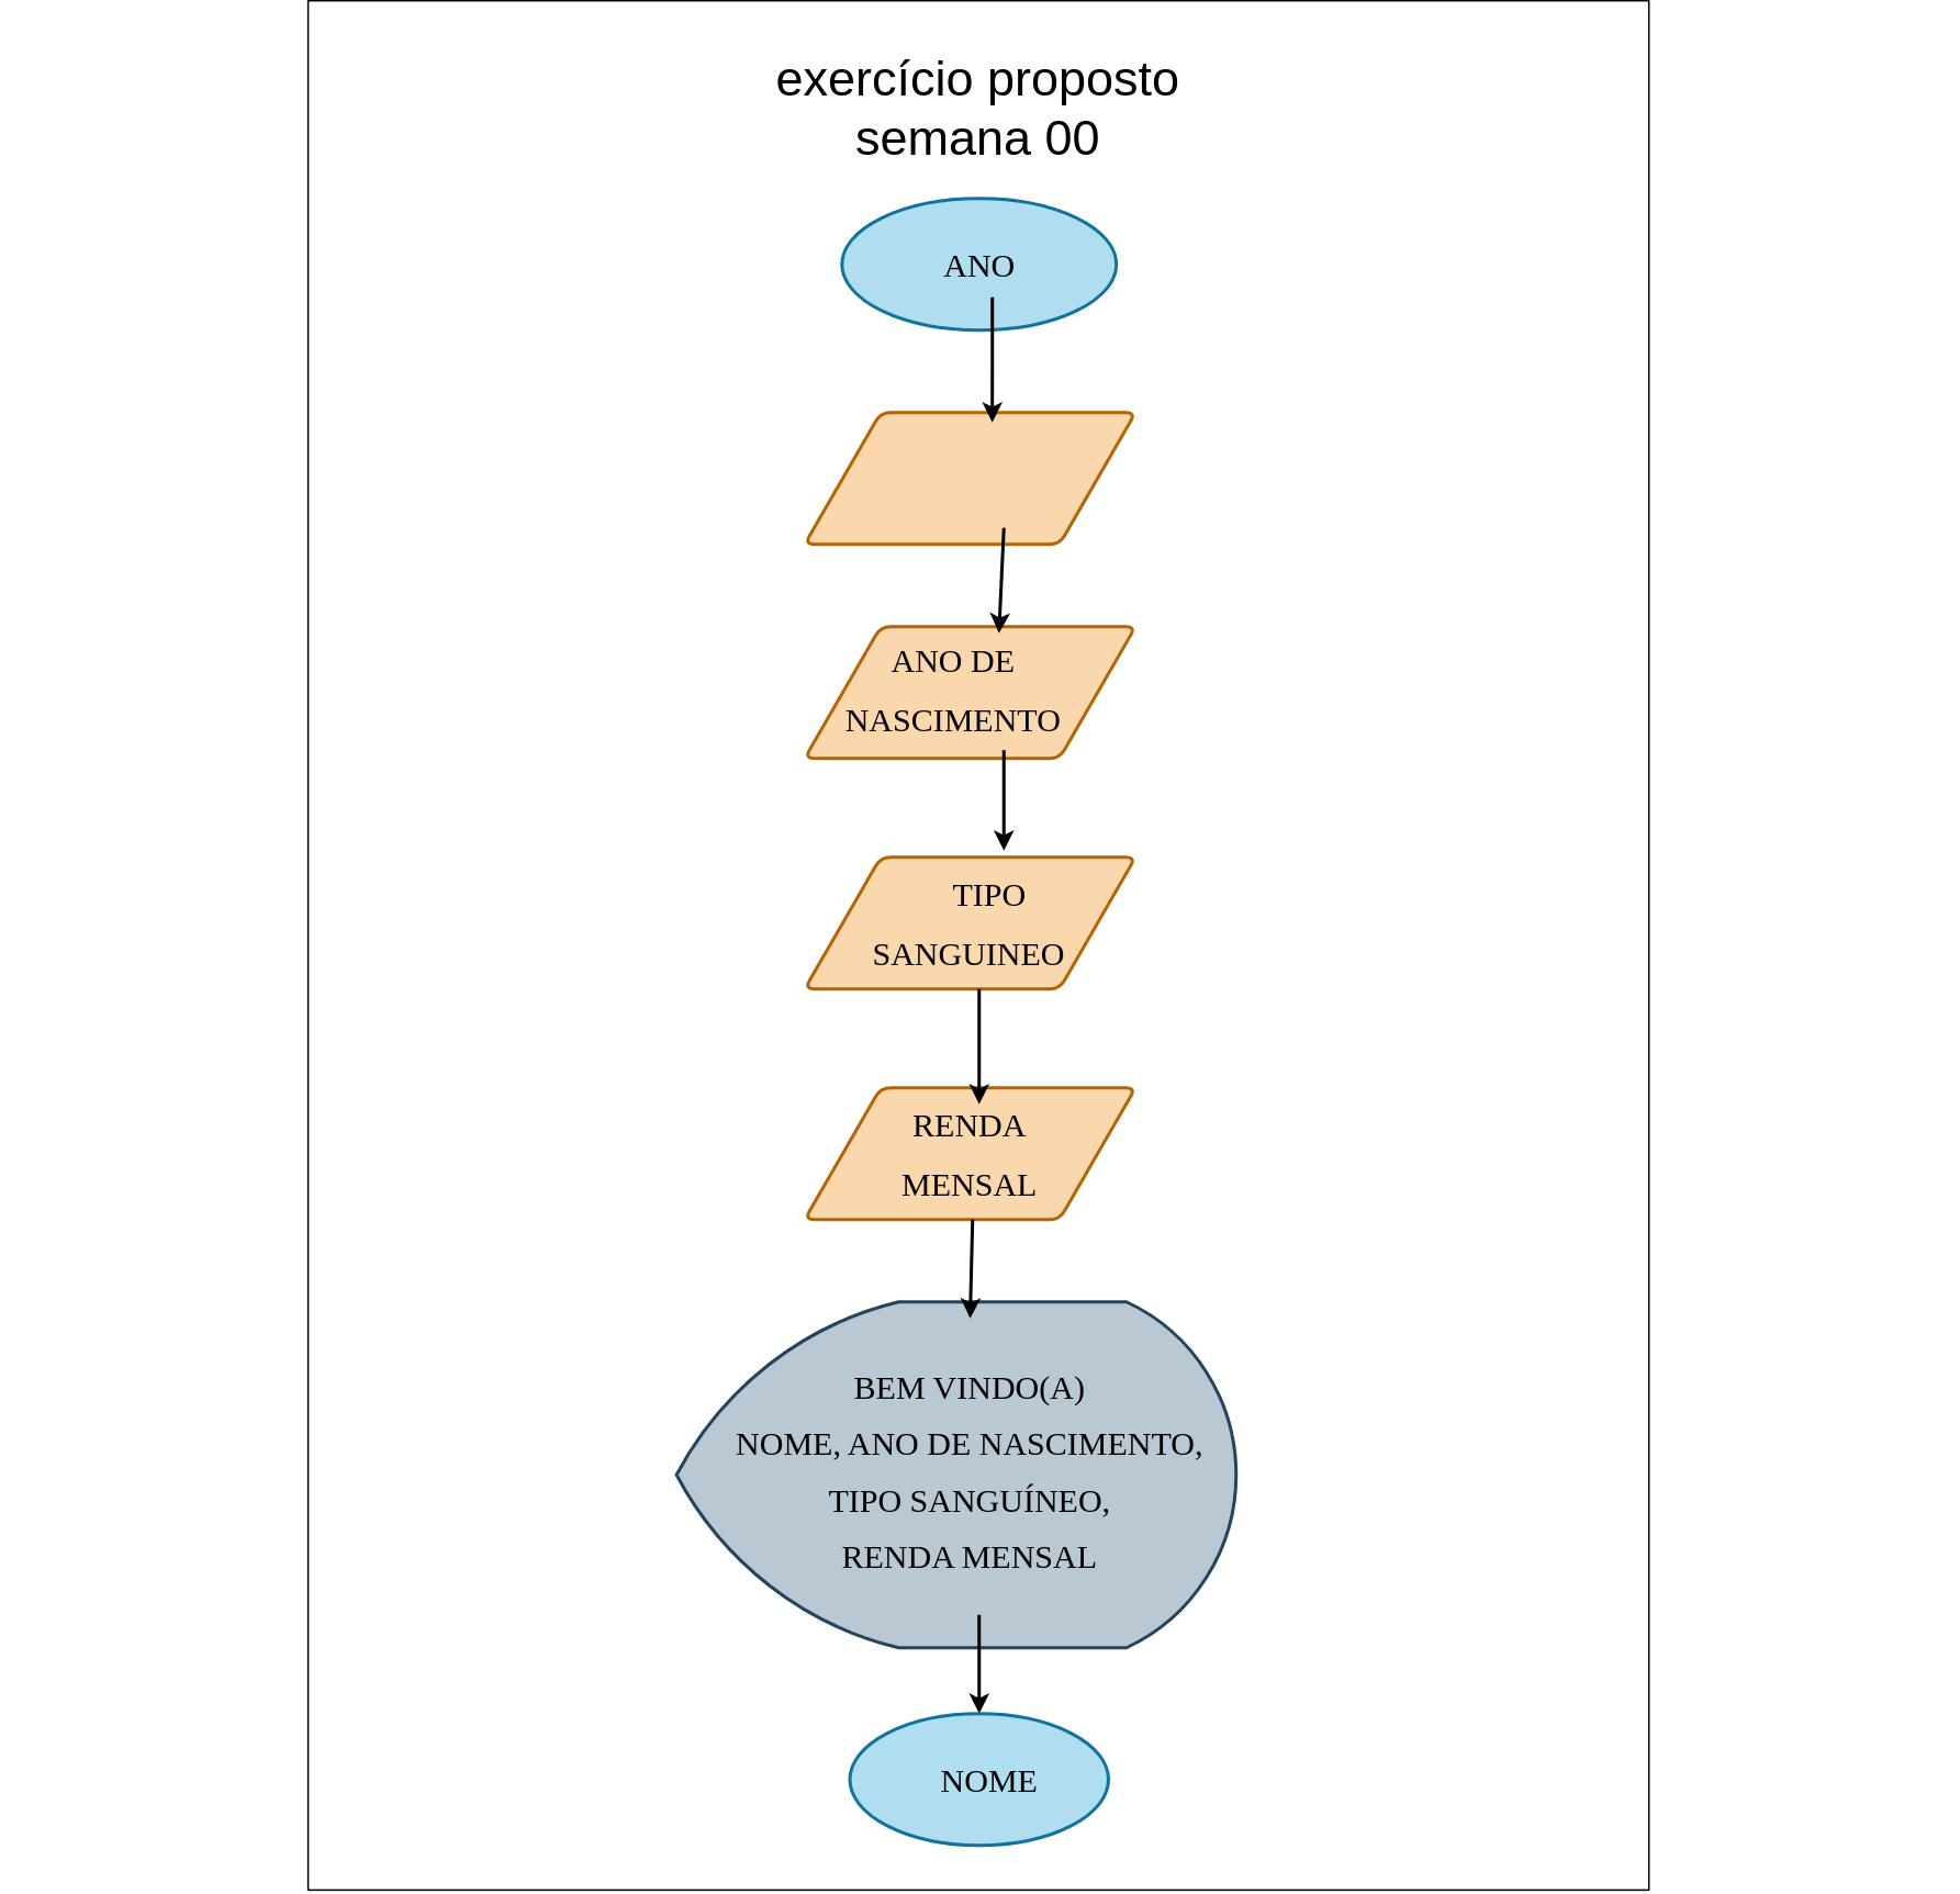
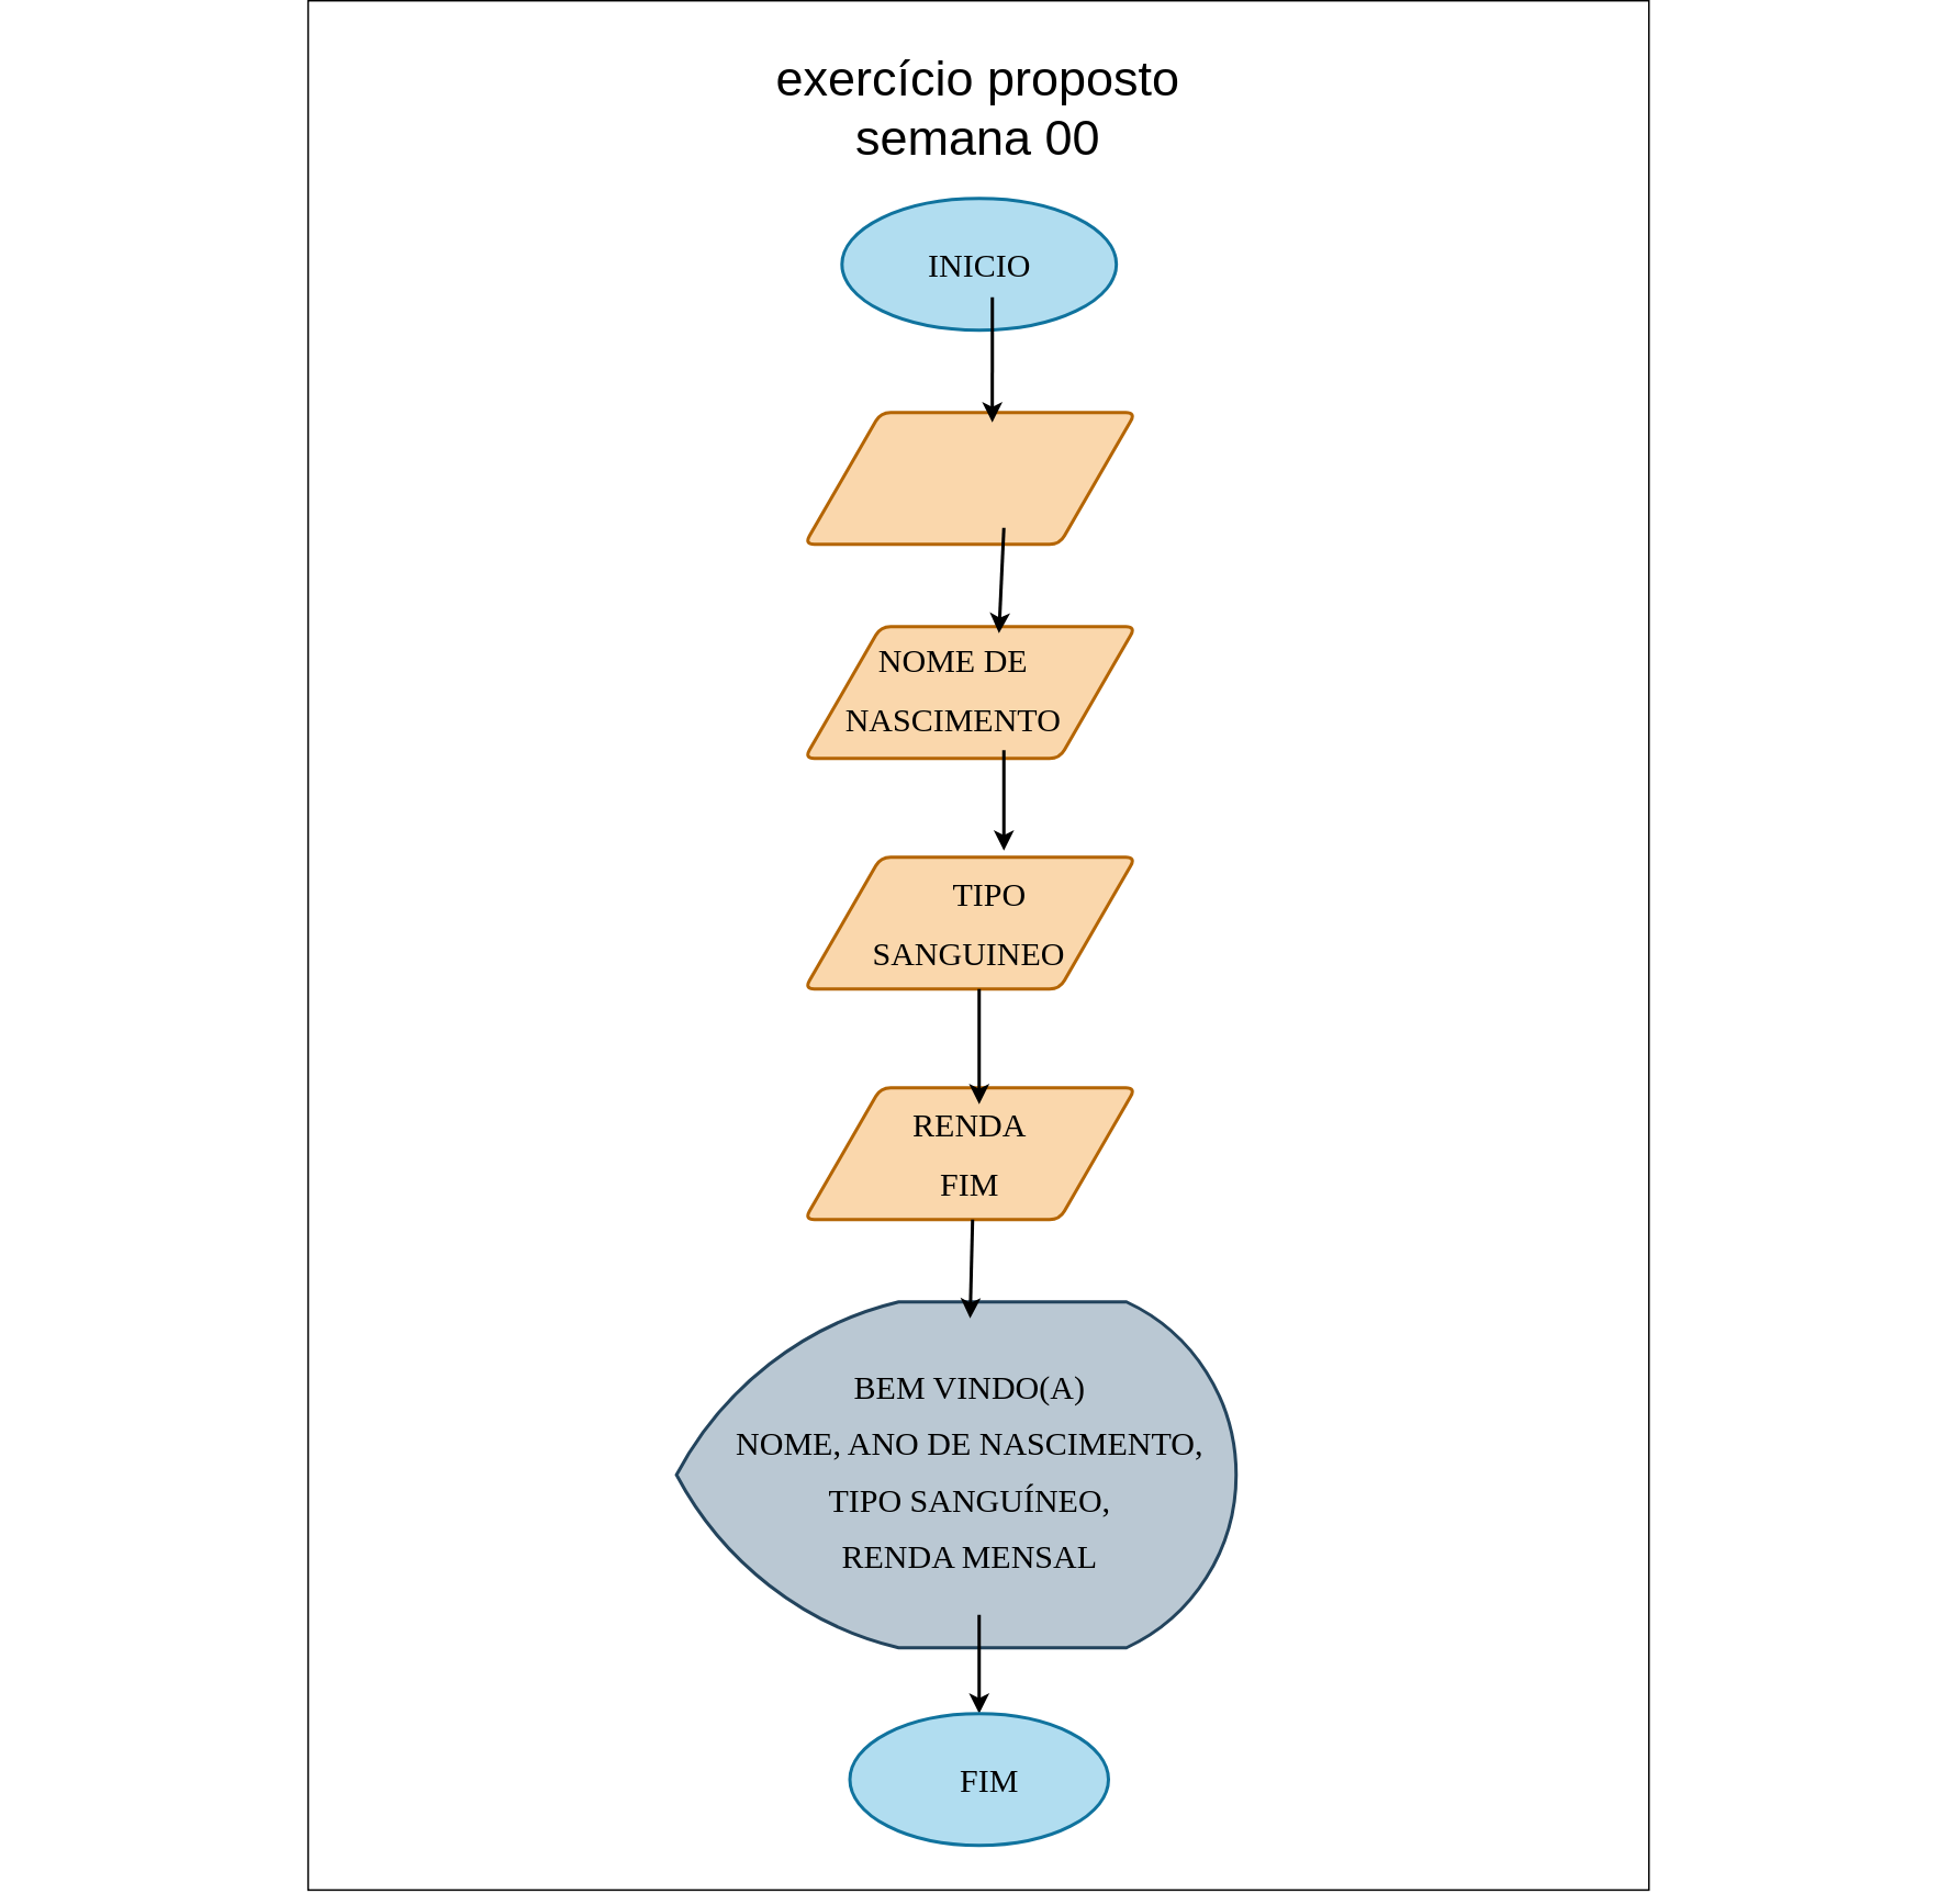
  <mxCell id="0" />
  <mxCell id="1" parent="0" />
  <mxCell id="2" value="" style="rounded=0;whiteSpace=wrap;html=1;rotation=90;movable=0;resizable=0;rotatable=0;deletable=0;editable=0;locked=1;connectable=0;" vertex="1" parent="1"><mxGeometry x="20.03" y="166.5" width="1147.15" height="814.06" as="geometry" /></mxCell>
  <mxCell id="3" value="&lt;font style=&quot;font-size: 30px;&quot;&gt;exercício proposto&lt;/font&gt;&lt;div&gt;&lt;font style=&quot;font-size: 30px;&quot;&gt;semana 00&lt;/font&gt;&lt;/div&gt;" style="text;html=1;align=center;verticalAlign=middle;whiteSpace=wrap;rounded=0;" vertex="1" parent="1"><mxGeometry x="378" y="20" width="431" height="90" as="geometry" /></mxCell>
  <mxCell id="4" value="" style="group" vertex="1" connectable="0" parent="1"><mxGeometry x="410.25" y="790" width="356.5" height="210" as="geometry" /></mxCell>
  <mxCell id="5" value="" style="strokeWidth=2;html=1;shape=mxgraph.flowchart.display;whiteSpace=wrap;fillColor=#bac8d3;strokeColor=#23445d;" vertex="1" parent="4"><mxGeometry width="339.75" height="210" as="geometry" /></mxCell>
  <mxCell id="6" value="&lt;p style=&quot;line-height: 160%;&quot;&gt;&lt;font face=&quot;Verdana&quot;&gt;&lt;span style=&quot;font-size: 20px;&quot;&gt;BEM VINDO(A)&lt;/span&gt;&lt;/font&gt;&lt;/p&gt;&lt;p style=&quot;line-height: 160%;&quot;&gt;&lt;font face=&quot;Verdana&quot;&gt;&lt;span style=&quot;font-size: 20px;&quot;&gt;NOME, ANO DE NASCIMENTO,&lt;/span&gt;&lt;/font&gt;&lt;/p&gt;&lt;p style=&quot;line-height: 160%;&quot;&gt;&lt;font face=&quot;Verdana&quot;&gt;&lt;span style=&quot;font-size: 20px;&quot;&gt;TIPO SANGUÍNEO,&lt;/span&gt;&lt;/font&gt;&lt;/p&gt;&lt;p style=&quot;line-height: 160%;&quot;&gt;&lt;font face=&quot;Verdana&quot;&gt;&lt;span style=&quot;font-size: 20px;&quot;&gt;RENDA MENSAL&lt;/span&gt;&lt;/font&gt;&lt;/p&gt;" style="text;html=1;align=center;verticalAlign=middle;whiteSpace=wrap;rounded=0;" vertex="1" parent="4"><mxGeometry y="10" width="356.5" height="190" as="geometry" /></mxCell>
  <mxCell id="7" value="" style="endArrow=classic;html=1;rounded=0;strokeWidth=2;entryX=0.5;entryY=0;entryDx=0;entryDy=0;" edge="1" parent="4" target="28"><mxGeometry width="50" height="50" relative="1" as="geometry"><mxPoint x="183.75" y="190" as="sourcePoint" /><mxPoint x="263.75" y="130" as="targetPoint" /></mxGeometry></mxCell>
  <mxCell id="8" value="" style="group" vertex="1" connectable="0" parent="1"><mxGeometry x="488" y="660" width="201" height="80" as="geometry" /></mxCell>
  <mxCell id="9" value="" style="shape=parallelogram;html=1;strokeWidth=2;perimeter=parallelogramPerimeter;whiteSpace=wrap;rounded=1;arcSize=12;size=0.23;fillColor=#fad7ac;strokeColor=#b46504;" vertex="1" parent="8"><mxGeometry width="201" height="80" as="geometry" /></mxCell>
- <mxCell id="10" value="&lt;p&gt;&lt;font face=&quot;Verdana&quot; style=&quot;font-size: 20px;&quot;&gt;RENDA&lt;/font&gt;&lt;/p&gt;&lt;p&gt;&lt;font face=&quot;Verdana&quot; style=&quot;font-size: 20px;&quot;&gt;MENSAL&lt;/font&gt;&lt;/p&gt;" style="text;html=1;align=center;verticalAlign=middle;whiteSpace=wrap;rounded=0;" vertex="1" parent="8"><mxGeometry x="36" width="129" height="80" as="geometry" /></mxCell>
+ <mxCell id="10" value="&lt;p&gt;&lt;font face=&quot;Verdana&quot; style=&quot;font-size: 20px;&quot;&gt;RENDA&lt;/font&gt;&lt;/p&gt;&lt;p&gt;&lt;font face=&quot;Verdana&quot; style=&quot;font-size: 20px;&quot;&gt;FIM&lt;/font&gt;&lt;/p&gt;" style="text;html=1;align=center;verticalAlign=middle;whiteSpace=wrap;rounded=0;" vertex="1" parent="8"><mxGeometry x="36" width="129" height="80" as="geometry" /></mxCell>
  <mxCell id="11" value="" style="endArrow=classic;html=1;rounded=0;strokeWidth=2;entryX=0.5;entryY=0;entryDx=0;entryDy=0;" edge="1" parent="8" target="6"><mxGeometry width="50" height="50" relative="1" as="geometry"><mxPoint x="102" y="80" as="sourcePoint" /><mxPoint x="182" y="20" as="targetPoint" /></mxGeometry></mxCell>
  <mxCell id="12" value="" style="group" vertex="1" connectable="0" parent="1"><mxGeometry x="488" y="380" width="201" height="80" as="geometry" /></mxCell>
  <mxCell id="13" value="" style="shape=parallelogram;html=1;strokeWidth=2;perimeter=parallelogramPerimeter;whiteSpace=wrap;rounded=1;arcSize=12;size=0.23;fillColor=#fad7ac;strokeColor=#b46504;" vertex="1" parent="12"><mxGeometry width="201" height="80" as="geometry" /></mxCell>
- <mxCell id="14" value="&lt;p&gt;&lt;font face=&quot;Verdana&quot; style=&quot;font-size: 20px;&quot;&gt;ANO DE&lt;/font&gt;&lt;/p&gt;&lt;p&gt;&lt;font face=&quot;Verdana&quot; style=&quot;font-size: 20px;&quot;&gt;NASCIMENTO&lt;/font&gt;&lt;/p&gt;" style="text;html=1;align=center;verticalAlign=middle;whiteSpace=wrap;rounded=0;" vertex="1" parent="12"><mxGeometry x="10" width="161" height="75" as="geometry" /></mxCell>
+ <mxCell id="14" value="&lt;p&gt;&lt;font face=&quot;Verdana&quot; style=&quot;font-size: 20px;&quot;&gt;NOME DE&lt;/font&gt;&lt;/p&gt;&lt;p&gt;&lt;font face=&quot;Verdana&quot; style=&quot;font-size: 20px;&quot;&gt;NASCIMENTO&lt;/font&gt;&lt;/p&gt;" style="text;html=1;align=center;verticalAlign=middle;whiteSpace=wrap;rounded=0;" vertex="1" parent="12"><mxGeometry x="10" width="161" height="75" as="geometry" /></mxCell>
  <mxCell id="15" value="" style="endArrow=classic;html=1;rounded=0;strokeWidth=2;" edge="1" parent="12"><mxGeometry width="50" height="50" relative="1" as="geometry"><mxPoint x="121" y="75" as="sourcePoint" /><mxPoint x="121" y="136" as="targetPoint" /></mxGeometry></mxCell>
  <mxCell id="16" value="" style="group" vertex="1" connectable="0" parent="1"><mxGeometry x="488" y="250" width="201" height="80" as="geometry" /></mxCell>
  <mxCell id="17" value="" style="shape=parallelogram;html=1;strokeWidth=2;perimeter=parallelogramPerimeter;whiteSpace=wrap;rounded=1;arcSize=12;size=0.23;fillColor=#fad7ac;strokeColor=#b46504;" vertex="1" parent="16"><mxGeometry width="201" height="80" as="geometry" /></mxCell>
  <mxCell id="18" value="" style="endArrow=classic;html=1;rounded=0;strokeWidth=2;entryX=0.671;entryY=0.053;entryDx=0;entryDy=0;entryPerimeter=0;" edge="1" parent="16" target="14"><mxGeometry width="50" height="50" relative="1" as="geometry"><mxPoint x="121" y="70" as="sourcePoint" /><mxPoint x="201" y="10" as="targetPoint" /></mxGeometry></mxCell>
  <mxCell id="19" value="" style="group" vertex="1" connectable="0" parent="1"><mxGeometry x="488" y="520" width="201" height="80" as="geometry" /></mxCell>
  <mxCell id="20" value="" style="shape=parallelogram;html=1;strokeWidth=2;perimeter=parallelogramPerimeter;whiteSpace=wrap;rounded=1;arcSize=12;size=0.23;fillColor=#fad7ac;strokeColor=#b46504;" vertex="1" parent="19"><mxGeometry width="201" height="80" as="geometry" /></mxCell>
  <mxCell id="21" value="&lt;p&gt;&lt;font face=&quot;Verdana&quot; style=&quot;font-size: 20px;&quot;&gt;&amp;nbsp; &amp;nbsp; &amp;nbsp;TIPO&lt;/font&gt;&lt;/p&gt;&lt;p&gt;&lt;font face=&quot;Verdana&quot; style=&quot;font-size: 20px;&quot;&gt;SANGUINEO&lt;/font&gt;&lt;/p&gt;" style="text;html=1;align=center;verticalAlign=middle;whiteSpace=wrap;rounded=0;" vertex="1" parent="19"><mxGeometry x="30" y="5" width="140" height="70" as="geometry" /></mxCell>
  <mxCell id="22" value="" style="endArrow=classic;html=1;rounded=0;strokeWidth=2;" edge="1" parent="19"><mxGeometry width="50" height="50" relative="1" as="geometry"><mxPoint x="106" y="80" as="sourcePoint" /><mxPoint x="106" y="150" as="targetPoint" /></mxGeometry></mxCell>
  <mxCell id="23" value="" style="group" vertex="1" connectable="0" parent="1"><mxGeometry x="488.5" y="120" width="211" height="80" as="geometry" /></mxCell>
  <mxCell id="24" value="" style="ellipse;whiteSpace=wrap;html=1;fillColor=#b1ddf0;strokeColor=#10739e;strokeWidth=2;" vertex="1" parent="23"><mxGeometry x="22.211" width="166.579" height="80" as="geometry" /></mxCell>
- <mxCell id="25" value="&lt;p&gt;&lt;font face=&quot;Verdana&quot; style=&quot;font-size: 20px;&quot;&gt;ANO&lt;/font&gt;&lt;/p&gt;" style="text;html=1;align=center;verticalAlign=middle;whiteSpace=wrap;rounded=0;" vertex="1" parent="23"><mxGeometry y="22.857" width="211" height="34.286" as="geometry" /></mxCell>
+ <mxCell id="25" value="&lt;p&gt;&lt;font face=&quot;Verdana&quot; style=&quot;font-size: 20px;&quot;&gt;INICIO&lt;/font&gt;&lt;/p&gt;" style="text;html=1;align=center;verticalAlign=middle;whiteSpace=wrap;rounded=0;" vertex="1" parent="23"><mxGeometry y="22.857" width="211" height="34.286" as="geometry" /></mxCell>
  <mxCell id="26" value="" style="endArrow=classic;html=1;rounded=0;strokeWidth=2;entryX=0.567;entryY=0.075;entryDx=0;entryDy=0;entryPerimeter=0;" edge="1" parent="23" target="17"><mxGeometry width="50" height="50" relative="1" as="geometry"><mxPoint x="113.5" y="60" as="sourcePoint" /><mxPoint x="119.5" y="134" as="targetPoint" /></mxGeometry></mxCell>
  <mxCell id="27" value="" style="group" vertex="1" connectable="0" parent="1"><mxGeometry x="515.5" y="1040" width="157" height="80" as="geometry" /></mxCell>
  <mxCell id="28" value="" style="ellipse;whiteSpace=wrap;html=1;fillColor=#b1ddf0;strokeColor=#10739e;strokeWidth=2;" vertex="1" parent="27"><mxGeometry width="157" height="80" as="geometry" /></mxCell>
- <mxCell id="29" value="&lt;p&gt;&lt;font face=&quot;Verdana&quot; style=&quot;font-size: 20px;&quot;&gt;NOME&lt;/font&gt;&lt;/p&gt;" style="text;html=1;align=center;verticalAlign=middle;whiteSpace=wrap;rounded=0;" vertex="1" parent="27"><mxGeometry x="45.228" y="25" width="79.02" height="30" as="geometry" /></mxCell>
+ <mxCell id="29" value="&lt;p&gt;&lt;font face=&quot;Verdana&quot; style=&quot;font-size: 20px;&quot;&gt;FIM&lt;/font&gt;&lt;/p&gt;" style="text;html=1;align=center;verticalAlign=middle;whiteSpace=wrap;rounded=0;" vertex="1" parent="27"><mxGeometry x="45.228" y="25" width="79.02" height="30" as="geometry" /></mxCell>
